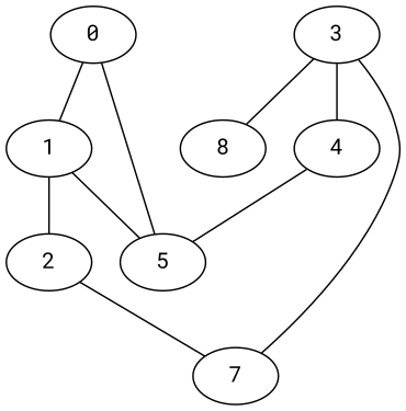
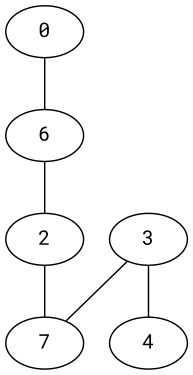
  graph {
    fontname="Roboto Mono"
    node [fontname="Roboto Mono"]
    edge [fontname="Roboto Mono"]
    0
-   1
-   5
+   1 [label=6]
    2
    7
    3
    4
-   8
    0 -- 1
-   0 -- 5
-   1 -- 5
    1 -- 2
    2 -- 7
    3 -- 7
    3 -- 4
-   3 -- 8
-   4 -- 5
  }
